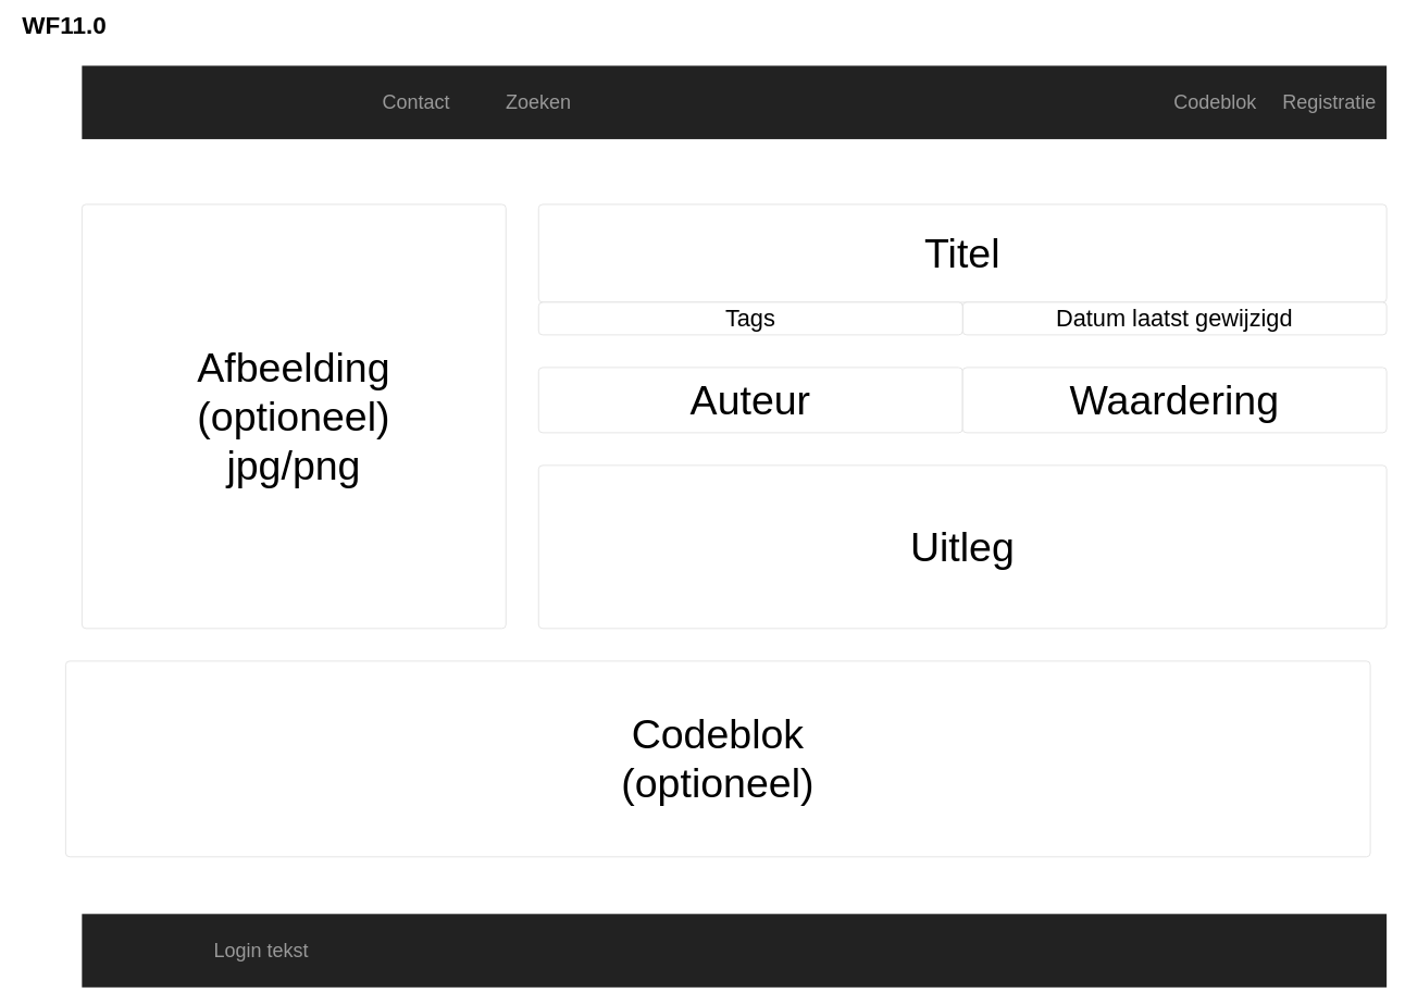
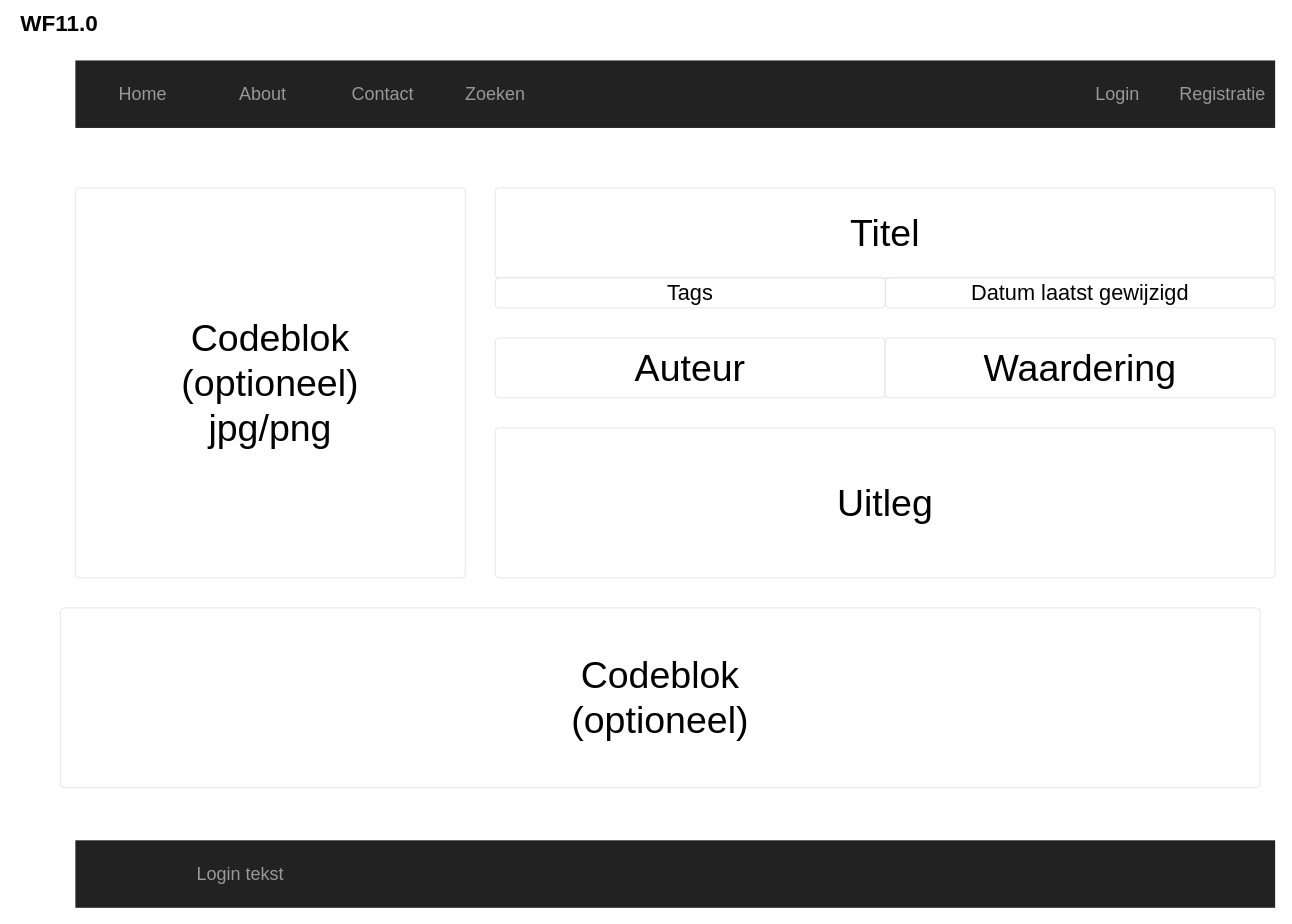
  <mxCell id="0" style=";html=1;" />
  <mxCell id="1" style=";html=1;" parent="0" />
  <mxCell id="2" value="" style="html=1;shadow=0;dashed=0;shape=mxgraph.bootstrap.rect;fillColor=#222222;strokeColor=none;whiteSpace=wrap;rounded=0;fontSize=12;fontColor=#000000;align=center;" parent="1" vertex="1"><mxGeometry x="100" y="80" width="1600" height="90" as="geometry" /></mxCell>
  <mxCell id="3" value="Zoeken" style="html=1;shadow=0;dashed=0;fillColor=none;strokeColor=none;shape=mxgraph.bootstrap.rect;fontColor=#999999;whiteSpace=wrap;fontSize=24;" parent="2" vertex="1"><mxGeometry x="480.014" width="160" height="90" as="geometry" /></mxCell>
- <mxCell id="4" value="Codeblok" style="html=1;shadow=0;dashed=0;fillColor=none;strokeColor=none;shape=mxgraph.bootstrap.rect;fontColor=#999999;whiteSpace=wrap;fontSize=24;" parent="2" vertex="1"><mxGeometry x="1320" width="140" height="90" as="geometry" /></mxCell>
+ <mxCell id="4" value="Login" style="html=1;shadow=0;dashed=0;fillColor=none;strokeColor=none;shape=mxgraph.bootstrap.rect;fontColor=#999999;whiteSpace=wrap;fontSize=24;" parent="2" vertex="1"><mxGeometry x="1320" width="140" height="90" as="geometry" /></mxCell>
  <mxCell id="5" value="Contact" style="html=1;shadow=0;dashed=0;fillColor=none;strokeColor=none;shape=mxgraph.bootstrap.rect;fontColor=#999999;whiteSpace=wrap;fontSize=24;" parent="2" vertex="1"><mxGeometry x="340.007" width="140" height="90" as="geometry" /></mxCell>
  <mxCell id="6" value="Registratie" style="html=1;shadow=0;dashed=0;fillColor=none;strokeColor=none;shape=mxgraph.bootstrap.rect;fontColor=#999999;whiteSpace=wrap;fontSize=24;" parent="2" vertex="1"><mxGeometry x="1460.007" width="140" height="90" as="geometry" /></mxCell>
+ <mxCell id="7" value="About" style="html=1;shadow=0;dashed=0;fillColor=none;strokeColor=none;shape=mxgraph.bootstrap.rect;fontColor=#999999;whiteSpace=wrap;fontSize=24;" parent="2" vertex="1"><mxGeometry x="179.993" width="140" height="90" as="geometry" /></mxCell>
+ <mxCell id="8" value="Home" style="html=1;shadow=0;dashed=0;fillColor=none;strokeColor=none;shape=mxgraph.bootstrap.rect;fontColor=#999999;whiteSpace=wrap;fontSize=24;" parent="2" vertex="1"><mxGeometry x="20.003" width="140" height="90" as="geometry" /></mxCell>
  <mxCell id="9" value="WF11.0" style="html=1;shadow=0;dashed=0;shape=mxgraph.bootstrap.rect;strokeColor=none;fillColor=none;fontColor=#000000;align=left;spacingLeft=5;whiteSpace=wrap;rounded=0;fontStyle=1;fontSize=30;" parent="1" vertex="1"><mxGeometry y="20" width="200" height="20" as="geometry" x="20" /></mxCell>
  <mxCell id="10" value="" style="html=1;shadow=0;dashed=0;shape=mxgraph.bootstrap.rect;fillColor=#222222;strokeColor=none;whiteSpace=wrap;rounded=0;fontSize=12;fontColor=#000000;align=center;" parent="1" vertex="1"><mxGeometry x="100" y="1120" width="1600" height="90" as="geometry" /></mxCell>
  <mxCell id="11" value="Login tekst" style="html=1;shadow=0;dashed=0;fillColor=none;strokeColor=none;shape=mxgraph.bootstrap.rect;fontColor=#999999;whiteSpace=wrap;fontSize=24;" parent="10" vertex="1"><mxGeometry x="50" width="340" height="90" as="geometry" /></mxCell>
- <mxCell id="12" value="&lt;font style=&quot;font-size: 50px&quot;&gt;Afbeelding &lt;br&gt;(optioneel)&lt;br&gt;jpg/png&lt;br&gt;&lt;/font&gt;" style="html=1;shadow=0;dashed=0;shape=mxgraph.bootstrap.rrect;rSize=5;fontSize=12;strokeColor=#dddddd;align=center;spacing=10;verticalAlign=middle;whiteSpace=wrap;rounded=0;" parent="1" vertex="1"><mxGeometry x="100" y="250" width="520" height="520" as="geometry" /></mxCell>
+ <mxCell id="12" value="&lt;font style=&quot;font-size: 50px&quot;&gt;Codeblok &lt;br&gt;(optioneel)&lt;br&gt;jpg/png&lt;br&gt;&lt;/font&gt;" style="html=1;shadow=0;dashed=0;shape=mxgraph.bootstrap.rrect;rSize=5;fontSize=12;strokeColor=#dddddd;align=center;spacing=10;verticalAlign=middle;whiteSpace=wrap;rounded=0;" parent="1" vertex="1"><mxGeometry x="100" y="250" width="520" height="520" as="geometry" /></mxCell>
  <mxCell id="13" value="&lt;font style=&quot;font-size: 50px&quot;&gt;Titel&lt;br&gt;&lt;/font&gt;" style="html=1;shadow=0;dashed=0;shape=mxgraph.bootstrap.rrect;rSize=5;fontSize=12;strokeColor=#dddddd;align=center;spacing=10;verticalAlign=middle;whiteSpace=wrap;rounded=0;" parent="1" vertex="1"><mxGeometry x="660" y="250" width="1040" height="120" as="geometry" /></mxCell>
  <mxCell id="14" value="&lt;font style=&quot;font-size: 50px&quot;&gt;Auteur&lt;br&gt;&lt;/font&gt;" style="html=1;shadow=0;dashed=0;shape=mxgraph.bootstrap.rrect;rSize=5;fontSize=12;strokeColor=#dddddd;align=center;spacing=10;verticalAlign=middle;whiteSpace=wrap;rounded=0;" parent="1" vertex="1"><mxGeometry x="660" y="450" width="520" height="80" as="geometry" /></mxCell>
  <mxCell id="15" value="&lt;font style=&quot;font-size: 50px&quot;&gt;Uitleg&lt;br&gt;&lt;/font&gt;" style="html=1;shadow=0;dashed=0;shape=mxgraph.bootstrap.rrect;rSize=5;fontSize=12;strokeColor=#dddddd;align=center;spacing=10;verticalAlign=middle;whiteSpace=wrap;rounded=0;" parent="1" vertex="1"><mxGeometry x="660" y="570" width="1040" height="200" as="geometry" /></mxCell>
  <mxCell id="16" value="&lt;font style=&quot;font-size: 50px&quot;&gt;Waardering&lt;br&gt;&lt;/font&gt;" style="html=1;shadow=0;dashed=0;shape=mxgraph.bootstrap.rrect;rSize=5;fontSize=12;strokeColor=#dddddd;align=center;spacing=10;verticalAlign=middle;whiteSpace=wrap;rounded=0;" parent="1" vertex="1"><mxGeometry x="1180" y="450" width="520" height="80" as="geometry" /></mxCell>
  <mxCell id="17" value="&lt;font style=&quot;font-size: 29px;&quot;&gt;&lt;font style=&quot;font-size: 29px;&quot;&gt;Datum laatst gewijzigd&lt;/font&gt;&lt;br style=&quot;font-size: 29px;&quot;&gt;&lt;/font&gt;" style="html=1;shadow=0;dashed=0;shape=mxgraph.bootstrap.rrect;rSize=5;fontSize=29;strokeColor=#dddddd;align=center;spacing=10;verticalAlign=middle;whiteSpace=wrap;rounded=0;" parent="1" vertex="1"><mxGeometry x="1180" y="370" width="520" height="40" as="geometry" /></mxCell>
  <mxCell id="18" value="&lt;font style=&quot;font-size: 29px&quot;&gt;&lt;font style=&quot;font-size: 29px&quot;&gt;Tags&lt;/font&gt;&lt;br style=&quot;font-size: 29px&quot;&gt;&lt;/font&gt;" style="html=1;shadow=0;dashed=0;shape=mxgraph.bootstrap.rrect;rSize=5;fontSize=29;strokeColor=#dddddd;align=center;spacing=10;verticalAlign=middle;whiteSpace=wrap;rounded=0;" parent="1" vertex="1"><mxGeometry x="660" y="370" width="520" height="40" as="geometry" /></mxCell>
  <mxCell id="19" value="&lt;font style=&quot;font-size: 50px&quot;&gt;Codeblok &lt;br&gt;(optioneel)&lt;br&gt;&lt;/font&gt;" style="html=1;shadow=0;dashed=0;shape=mxgraph.bootstrap.rrect;rSize=5;fontSize=12;strokeColor=#dddddd;align=center;spacing=10;verticalAlign=middle;whiteSpace=wrap;rounded=0;" parent="1" vertex="1"><mxGeometry x="80" y="810" width="1600" height="240" as="geometry" /></mxCell>
